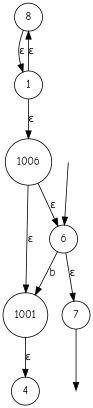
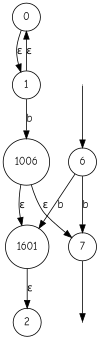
  digraph {
    fontname="Comic Neue"
    rankdir=TB
    node [fontname="Comic Neue" shape=circle]
    edge [fontname="Comic Neue"]
-   0 [label=8]
+   0
    1
    n3 [label=1006]
-   1001
+   1001 [label=1601]
    7
-   2 [label=4]
+   2
    final7 [shape=point width=0]
    6
    start6 [shape=point width=0]
    0 -> 1 [label="ε"]
    1 -> 0 [label="ε"]
-   1 -> n3 [label="ε"]
+   1 -> n3 [label=b]
    n3 -> 1001 [label="ε"]
-   n3 -> 6 [label="ε"]
+   n3 -> 7 [label="ε"]
    1001 -> 2 [label="ε"]
    7 -> final7
    6 -> 1001 [label=b]
-   6 -> 7 [label="ε"]
+   6 -> 7 [label=b]
    start6 -> 6
  }
